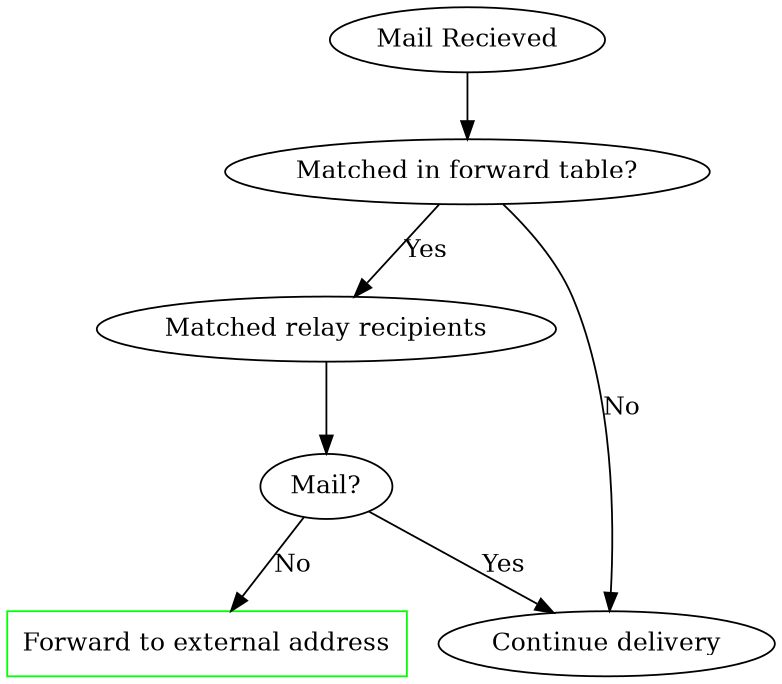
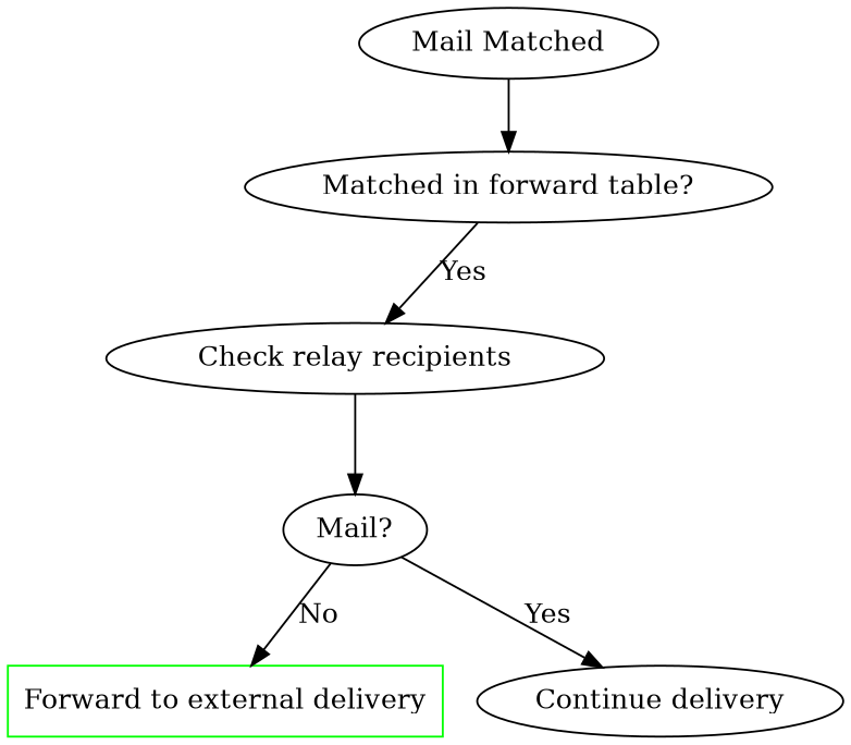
  digraph {
-   "Mail Recieved"
+   "Mail Recieved" [label="Mail Matched"]
    "Matched in forward table?"
-   "Check relay recipients" [label="Matched relay recipients"]
+   "Check relay recipients"
    "Continue delivery"
    n5 [label="Mail?"]
-   "Forward to external address" [color=Green shape=box]
+   "Forward to external address" [color=Green shape=box label="Forward to external delivery"]
    "Mail Recieved" -> "Matched in forward table?"
    "Matched in forward table?" -> "Check relay recipients" [label=Yes]
-   "Matched in forward table?" -> "Continue delivery" [label=No]
    "Check relay recipients" -> n5
    n5 -> "Continue delivery" [label=Yes]
    n5 -> "Forward to external address" [label=No]
  }
